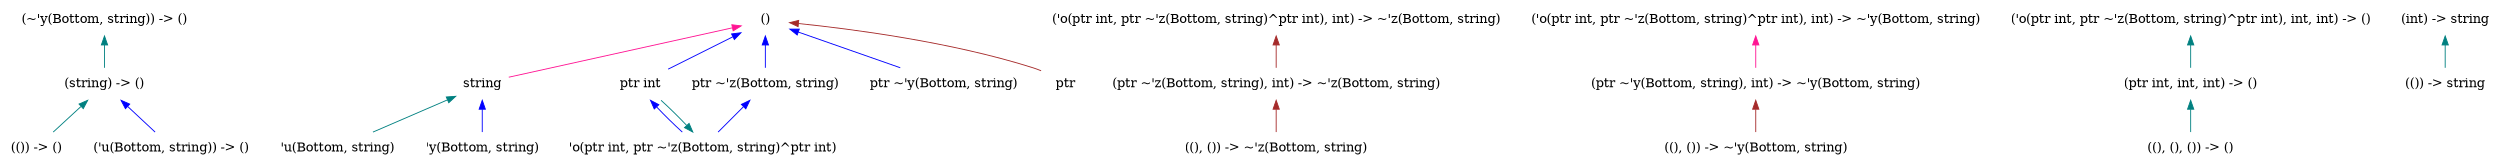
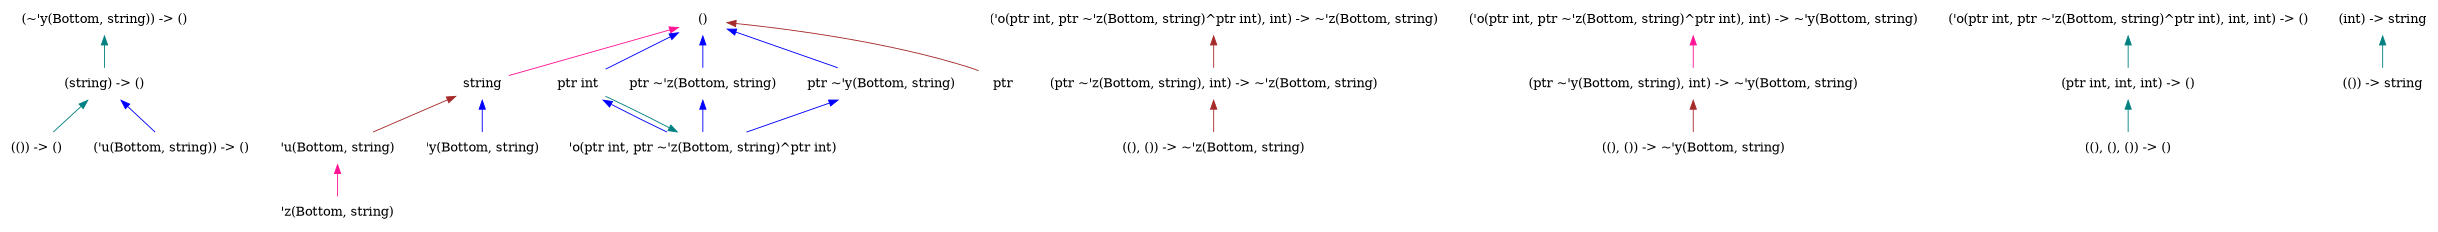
  digraph {
    node [color=purple shape=none]
    edge [color=blue dir=back]
    "(string) -> ()" [color=darkgreen]
    "(()) -> ()"
    "('u(Bottom, string)) -> ()"
    string
    "'u(Bottom, string)"
    "'y(Bottom, string)" [color=darkgreen]
+   "'z(Bottom, string)" [color=deeppink]
    "('o(ptr int, ptr ~'z(Bottom, string)^ptr int), int) -> ~'z(Bottom, string)" [color=deeppink]
    "(ptr ~'z(Bottom, string), int) -> ~'z(Bottom, string)"
    "((), ()) -> ~'z(Bottom, string)"
    "(ptr ~'y(Bottom, string), int) -> ~'y(Bottom, string)" [color=darkgreen]
    "('o(ptr int, ptr ~'z(Bottom, string)^ptr int), int) -> ~'y(Bottom, string)"
    "((), ()) -> ~'y(Bottom, string)" [color=darkgreen]
    "((), (), ()) -> ()" [color=deeppink]
    "(ptr int, int, int) -> ()"
    "()" [color=deeppink]
    "ptr int" [color=deeppink]
    "ptr ~'z(Bottom, string)"
    "ptr ~'y(Bottom, string)"
    n20 [color=darkgreen label=ptr]
    "'o(ptr int, ptr ~'z(Bottom, string)^ptr int)" [color=darkgreen]
    "(~'y(Bottom, string)) -> ()" [color=deeppink]
    "(int) -> string" [color=deeppink]
    "(()) -> string"
    "('o(ptr int, ptr ~'z(Bottom, string)^ptr int), int, int) -> ()" [color=darkgreen]
    "(string) -> ()" -> "(()) -> ()" [color=teal]
    "(string) -> ()" -> "('u(Bottom, string)) -> ()"
-   string -> "'u(Bottom, string)" [color=teal]
+   string -> "'u(Bottom, string)" [color=brown]
    string -> "'y(Bottom, string)"
+   "'u(Bottom, string)" -> "'z(Bottom, string)" [color=deeppink]
    "('o(ptr int, ptr ~'z(Bottom, string)^ptr int), int) -> ~'z(Bottom, string)" -> "(ptr ~'z(Bottom, string), int) -> ~'z(Bottom, string)" [color=brown]
    "(ptr ~'z(Bottom, string), int) -> ~'z(Bottom, string)" -> "((), ()) -> ~'z(Bottom, string)" [color=brown]
    "(ptr ~'y(Bottom, string), int) -> ~'y(Bottom, string)" -> "((), ()) -> ~'y(Bottom, string)" [color=brown]
    "('o(ptr int, ptr ~'z(Bottom, string)^ptr int), int) -> ~'y(Bottom, string)" -> "(ptr ~'y(Bottom, string), int) -> ~'y(Bottom, string)" [color=deeppink]
    "(ptr int, int, int) -> ()" -> "((), (), ()) -> ()" [color=teal]
    "()" -> string [color=deeppink]
    "()" -> "ptr int"
    "()" -> "ptr ~'z(Bottom, string)"
    "()" -> "ptr ~'y(Bottom, string)"
    "()" -> n20 [color=brown]
    "ptr int" -> "'o(ptr int, ptr ~'z(Bottom, string)^ptr int)"
    "ptr ~'z(Bottom, string)" -> "'o(ptr int, ptr ~'z(Bottom, string)^ptr int)"
+   "ptr ~'y(Bottom, string)" -> "'o(ptr int, ptr ~'z(Bottom, string)^ptr int)"
    "'o(ptr int, ptr ~'z(Bottom, string)^ptr int)" -> "ptr int" [color=teal]
    "(~'y(Bottom, string)) -> ()" -> "(string) -> ()" [color=teal]
    "(int) -> string" -> "(()) -> string" [color=teal]
    "('o(ptr int, ptr ~'z(Bottom, string)^ptr int), int, int) -> ()" -> "(ptr int, int, int) -> ()" [color=teal]
  }
